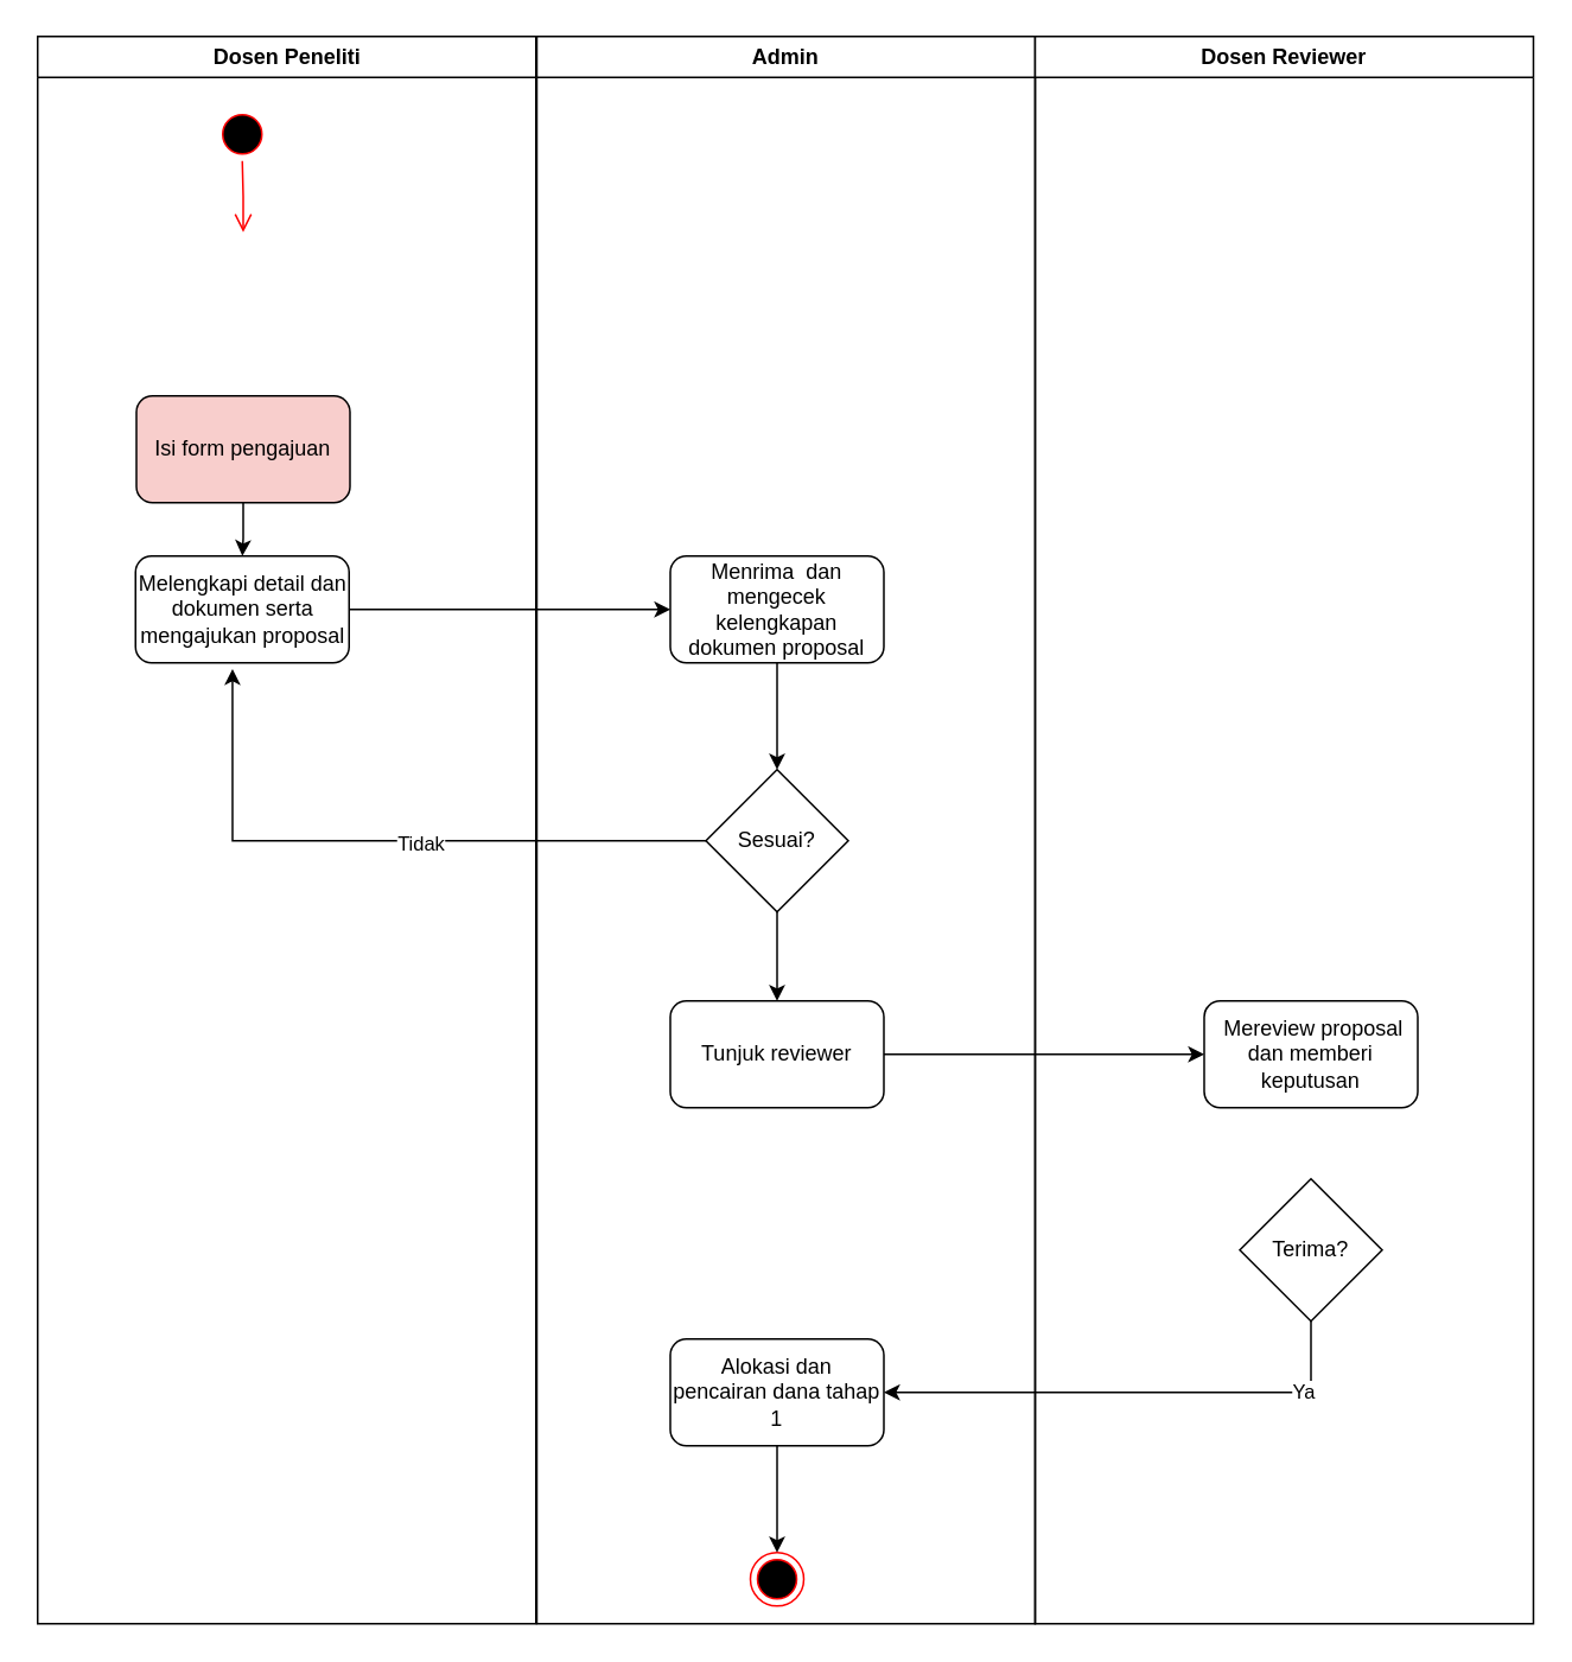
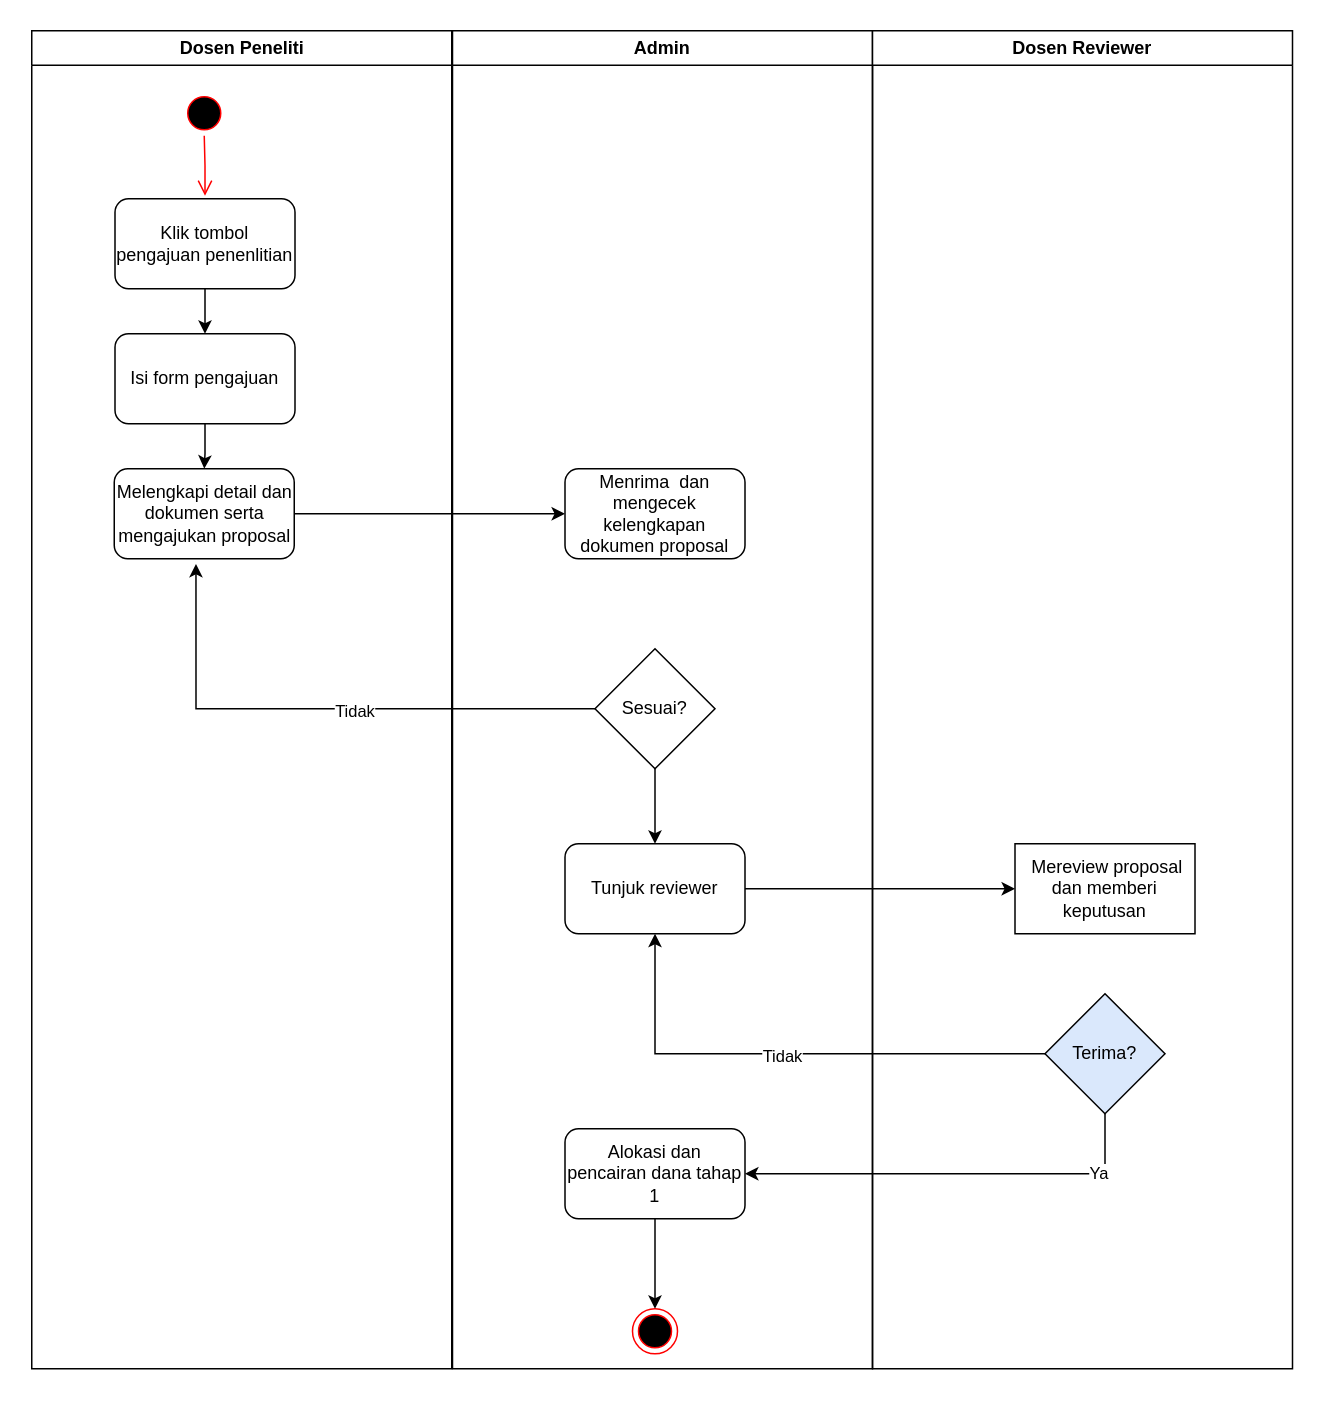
  <mxCell id="0" />
  <mxCell id="1" parent="0" />
  <mxCell id="2" value="Dosen Peneliti" style="swimlane;whiteSpace=wrap;startSize=23;" parent="1" vertex="1"><mxGeometry x="20.5" y="20" width="280" height="892" as="geometry" /></mxCell>
  <mxCell id="3" value="" style="ellipse;shape=startState;fillColor=#000000;strokeColor=#ff0000;" parent="2" vertex="1"><mxGeometry x="100" y="40" width="30" height="30" as="geometry" /></mxCell>
  <mxCell id="4" value="" style="edgeStyle=elbowEdgeStyle;elbow=horizontal;verticalAlign=bottom;endArrow=open;endSize=8;strokeColor=#FF0000;endFill=1;rounded=0" parent="2" source="3" edge="1"><mxGeometry x="100" y="40" as="geometry"><mxPoint x="115.5" y="110" as="targetPoint" /></mxGeometry></mxCell>
+ <mxCell id="5" style="edgeStyle=orthogonalEdgeStyle;rounded=0;orthogonalLoop=1;jettySize=auto;html=1;entryX=0.5;entryY=0;entryDx=0;entryDy=0;" edge="1" parent="2" source="6" target="8"><mxGeometry relative="1" as="geometry" /></mxCell>
+ <mxCell id="6" value="Klik tombol pengajuan penenlitian" style="rounded=1;whiteSpace=wrap;html=1;" vertex="1" parent="2"><mxGeometry x="55.5" y="112" width="120" height="60" as="geometry" /></mxCell>
  <mxCell id="7" value="" style="edgeStyle=orthogonalEdgeStyle;rounded=0;orthogonalLoop=1;jettySize=auto;html=1;" edge="1" parent="2" source="8" target="9"><mxGeometry relative="1" as="geometry" /></mxCell>
- <mxCell id="8" value="Isi form pengajuan" style="rounded=1;whiteSpace=wrap;html=1;fillColor=#f8cecc;" vertex="1" parent="2"><mxGeometry x="55.5" y="202" width="120" height="60" as="geometry" /></mxCell>
+ <mxCell id="8" value="Isi form pengajuan" style="rounded=1;whiteSpace=wrap;html=1;" vertex="1" parent="2"><mxGeometry x="55.5" y="202" width="120" height="60" as="geometry" /></mxCell>
  <mxCell id="9" value="Melengkapi detail dan dokumen serta mengajukan proposal" style="rounded=1;whiteSpace=wrap;html=1;" vertex="1" parent="2"><mxGeometry x="55" y="292" width="120" height="60" as="geometry" /></mxCell>
  <mxCell id="10" value="Admin" style="swimlane;whiteSpace=wrap" parent="1" vertex="1"><mxGeometry x="301" y="20" width="280" height="892" as="geometry" /></mxCell>
  <mxCell id="11" value="" style="endArrow=open;strokeColor=#FF0000;endFill=1;rounded=0" parent="10" edge="1"><mxGeometry relative="1" as="geometry"><mxPoint x="75" y="270" as="sourcePoint" /></mxGeometry></mxCell>
  <mxCell id="12" value="" style="endArrow=open;strokeColor=#FF0000;endFill=1;rounded=0" parent="10" edge="1"><mxGeometry relative="1" as="geometry"><mxPoint x="130" y="245" as="sourcePoint" /></mxGeometry></mxCell>
- <mxCell id="13" style="edgeStyle=orthogonalEdgeStyle;rounded=0;orthogonalLoop=1;jettySize=auto;html=1;entryX=0.5;entryY=0;entryDx=0;entryDy=0;" edge="1" parent="10" source="14" target="16"><mxGeometry relative="1" as="geometry" /></mxCell>
  <mxCell id="14" value="Menrima&amp;nbsp; dan mengecek kelengkapan dokumen proposal" style="rounded=1;whiteSpace=wrap;html=1;" vertex="1" parent="10"><mxGeometry x="75" y="292" width="120" height="60" as="geometry" /></mxCell>
  <mxCell id="15" style="edgeStyle=orthogonalEdgeStyle;rounded=0;orthogonalLoop=1;jettySize=auto;html=1;entryX=0.5;entryY=0;entryDx=0;entryDy=0;" edge="1" parent="10" source="16" target="17"><mxGeometry relative="1" as="geometry" /></mxCell>
  <mxCell id="16" value="Sesuai?" style="rhombus;whiteSpace=wrap;html=1;" vertex="1" parent="10"><mxGeometry x="95" y="412" width="80" height="80" as="geometry" /></mxCell>
  <mxCell id="17" value="Tunjuk reviewer" style="rounded=1;whiteSpace=wrap;html=1;" vertex="1" parent="10"><mxGeometry x="75" y="542" width="120" height="60" as="geometry" /></mxCell>
  <mxCell id="18" value="Alokasi dan pencairan dana tahap 1" style="rounded=1;whiteSpace=wrap;html=1;" vertex="1" parent="10"><mxGeometry x="75" y="732" width="120" height="60" as="geometry" /></mxCell>
  <mxCell id="19" value="" style="ellipse;shape=endState;fillColor=#000000;strokeColor=#ff0000" parent="10" vertex="1"><mxGeometry x="120" y="852" width="30" height="30" as="geometry" /></mxCell>
  <mxCell id="20" style="edgeStyle=orthogonalEdgeStyle;rounded=0;orthogonalLoop=1;jettySize=auto;html=1;entryX=0.5;entryY=0;entryDx=0;entryDy=0;" edge="1" parent="10" source="18" target="19"><mxGeometry relative="1" as="geometry" /></mxCell>
  <mxCell id="21" value="Dosen Reviewer" style="swimlane;whiteSpace=wrap;startSize=23;" vertex="1" parent="1"><mxGeometry x="581" y="20" width="280" height="892" as="geometry" /></mxCell>
  <mxCell id="22" value="" style="endArrow=open;strokeColor=#FF0000;endFill=1;rounded=0" edge="1" parent="21"><mxGeometry relative="1" as="geometry"><mxPoint x="75" y="270" as="sourcePoint" /></mxGeometry></mxCell>
  <mxCell id="23" value="" style="endArrow=open;strokeColor=#FF0000;endFill=1;rounded=0" edge="1" parent="21"><mxGeometry relative="1" as="geometry"><mxPoint x="130" y="245" as="sourcePoint" /></mxGeometry></mxCell>
- <mxCell id="24" value="&amp;nbsp;Mereview proposal dan memberi keputusan" style="rounded=1;whiteSpace=wrap;html=1;" vertex="1" parent="21"><mxGeometry x="95" y="542" width="120" height="60" as="geometry" /></mxCell>
- <mxCell id="25" value="Terima?" style="rhombus;whiteSpace=wrap;html=1;" vertex="1" parent="21"><mxGeometry x="115" y="642" width="80" height="80" as="geometry" /></mxCell>
+ <mxCell id="24" value="&amp;nbsp;Mereview proposal dan memberi keputusan" style="whiteSpace=wrap;html=1;rounded=0;" vertex="1" parent="21"><mxGeometry x="95" y="542" width="120" height="60" as="geometry" /></mxCell>
+ <mxCell id="25" value="Terima?" style="rhombus;whiteSpace=wrap;html=1;fillColor=#dae8fc;" vertex="1" parent="21"><mxGeometry x="115" y="642" width="80" height="80" as="geometry" /></mxCell>
  <mxCell id="26" style="edgeStyle=orthogonalEdgeStyle;rounded=0;orthogonalLoop=1;jettySize=auto;html=1;entryX=0.454;entryY=1.057;entryDx=0;entryDy=0;entryPerimeter=0;" edge="1" parent="1" source="16" target="9"><mxGeometry relative="1" as="geometry" /></mxCell>
  <mxCell id="27" value="Tidak" style="edgeLabel;html=1;align=center;verticalAlign=middle;resizable=0;points=[];" vertex="1" connectable="0" parent="26"><mxGeometry x="-0.111" y="1" relative="1" as="geometry"><mxPoint as="offset" /></mxGeometry></mxCell>
  <mxCell id="28" style="edgeStyle=orthogonalEdgeStyle;rounded=0;orthogonalLoop=1;jettySize=auto;html=1;entryX=0;entryY=0.5;entryDx=0;entryDy=0;" edge="1" parent="1" source="9" target="14"><mxGeometry relative="1" as="geometry" /></mxCell>
  <mxCell id="29" style="edgeStyle=orthogonalEdgeStyle;rounded=0;orthogonalLoop=1;jettySize=auto;html=1;" edge="1" parent="1" source="17" target="24"><mxGeometry relative="1" as="geometry" /></mxCell>
+ <mxCell id="30" style="edgeStyle=orthogonalEdgeStyle;rounded=0;orthogonalLoop=1;jettySize=auto;html=1;entryX=0.5;entryY=1;entryDx=0;entryDy=0;" edge="1" parent="1" source="25" target="17"><mxGeometry relative="1" as="geometry" /></mxCell>
+ <mxCell id="31" value="Tidak" style="edgeLabel;html=1;align=center;verticalAlign=middle;resizable=0;points=[];" vertex="1" connectable="0" parent="30"><mxGeometry x="0.038" y="1" relative="1" as="geometry"><mxPoint as="offset" /></mxGeometry></mxCell>
  <mxCell id="32" style="edgeStyle=orthogonalEdgeStyle;rounded=0;orthogonalLoop=1;jettySize=auto;html=1;exitX=0.5;exitY=1;exitDx=0;exitDy=0;entryX=1;entryY=0.5;entryDx=0;entryDy=0;" edge="1" parent="1" source="25" target="18"><mxGeometry relative="1" as="geometry" /></mxCell>
  <mxCell id="33" value="Ya" style="edgeLabel;html=1;align=center;verticalAlign=middle;resizable=0;points=[];" vertex="1" connectable="0" parent="32"><mxGeometry x="-0.678" y="-1" relative="1" as="geometry"><mxPoint as="offset" /></mxGeometry></mxCell>
